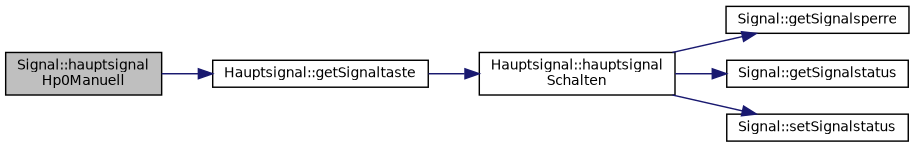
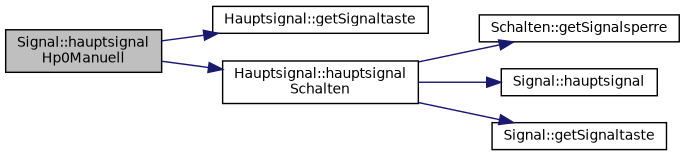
  digraph {
    rankdir=LR
    node [color=black fillcolor=white fontname=Helvetica fontsize=10 shape=record style=filled]
    edge [color=midnightblue fontname=Helvetica fontsize=10 labelfontname=Helvetica labelfontsize=10 style=solid]
    n1 [fillcolor=grey75 fontcolor=black height=0.2 label="Signal::hauptsignal\lHp0Manuell" width=0.4]
    n2 [height=0.2 label="Hauptsignal::getSignaltaste" width=0.4]
    n3 [height=0.2 label="Hauptsignal::hauptsignal\lSchalten" width=0.4]
-   n4 [height=0.2 label="Signal::getSignalsperre" width=0.4]
-   n5 [height=0.2 label="Signal::getSignalstatus" width=0.4]
-   n6 [height=0.2 label="Signal::setSignalstatus" width=0.4]
+   n4 [height=0.2 label="Schalten::getSignalsperre" width=0.4]
+   n5 [height=0.2 label="Signal::hauptsignal" width=0.4]
+   n6 [height=0.2 label="Signal::getSignaltaste" width=0.4]
    n1 -> n2
-   n2 -> n3
+   n1 -> n3
    n3 -> n4
    n3 -> n5
    n3 -> n6
  }
